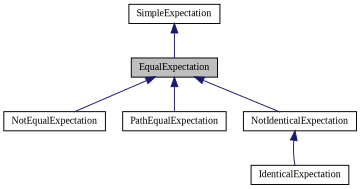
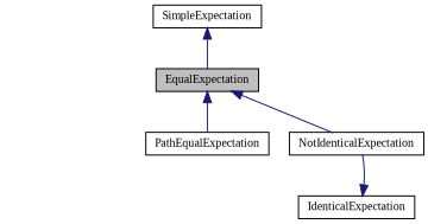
  digraph {
    fontname="Liberation Serif"
    node [color=black fillcolor=white fontname="Liberation Serif" fontsize=10 shape=record style=filled]
    edge [color=midnightblue dir=back fontname="Liberation Serif" fontsize=10 labelfontname=Helvetica labelfontsize=10 style=solid]
    n1 [fillcolor=grey75 fontcolor=black height=0.2 label=EqualExpectation width=0.4]
-   n2 [height=0.2 label=NotEqualExpectation width=0.4]
    n3 [height=0.2 label=PathEqualExpectation width=0.4]
    n4 [height=0.2 label=NotIdenticalExpectation width=0.4]
    n5 [height=0.2 label=IdenticalExpectation width=0.4]
    n6 [height=0.2 label=SimpleExpectation width=0.4]
-   n1 -> n2
    n1 -> n3
    n1 -> n4
-   n4 -> n5
+   n5 -> n4
    n6 -> n1
  }
